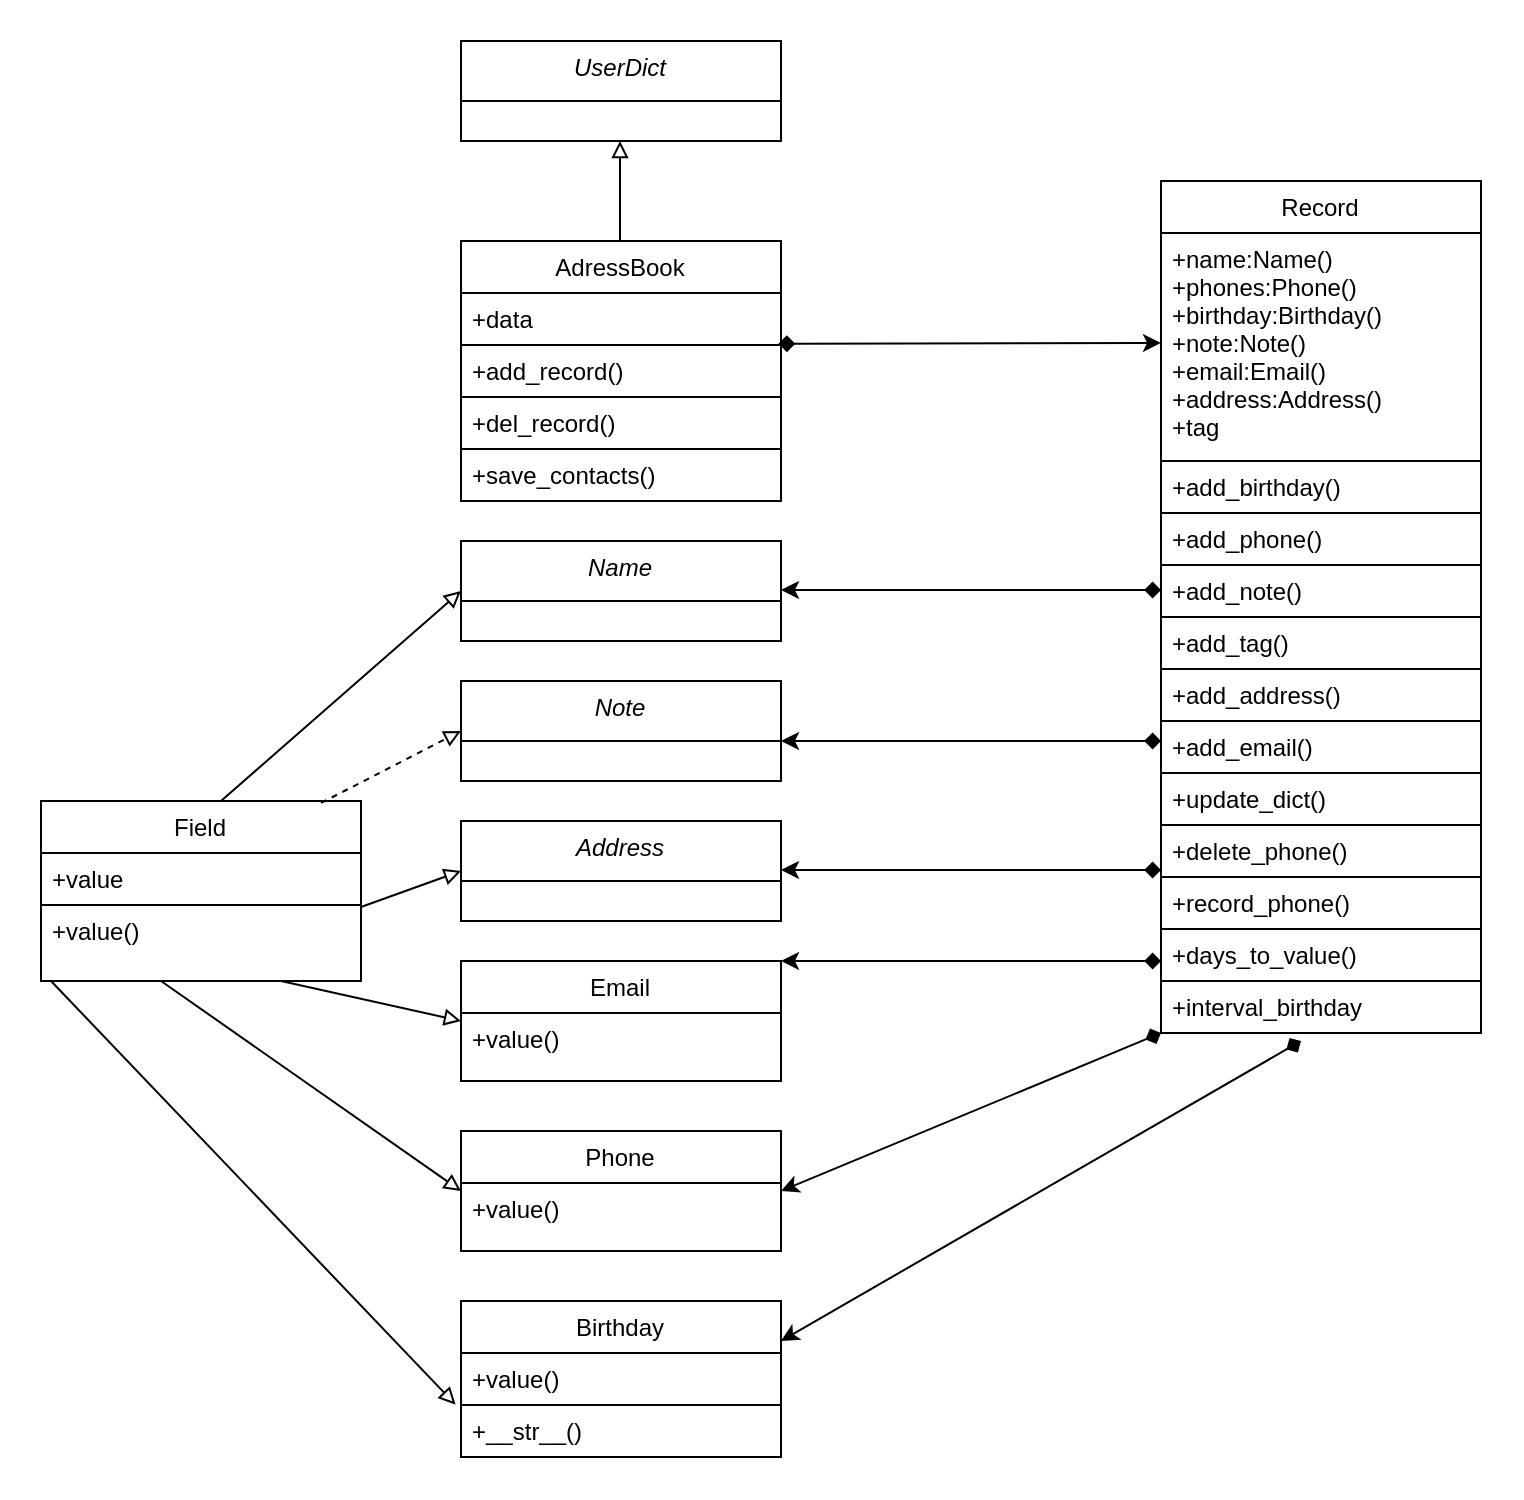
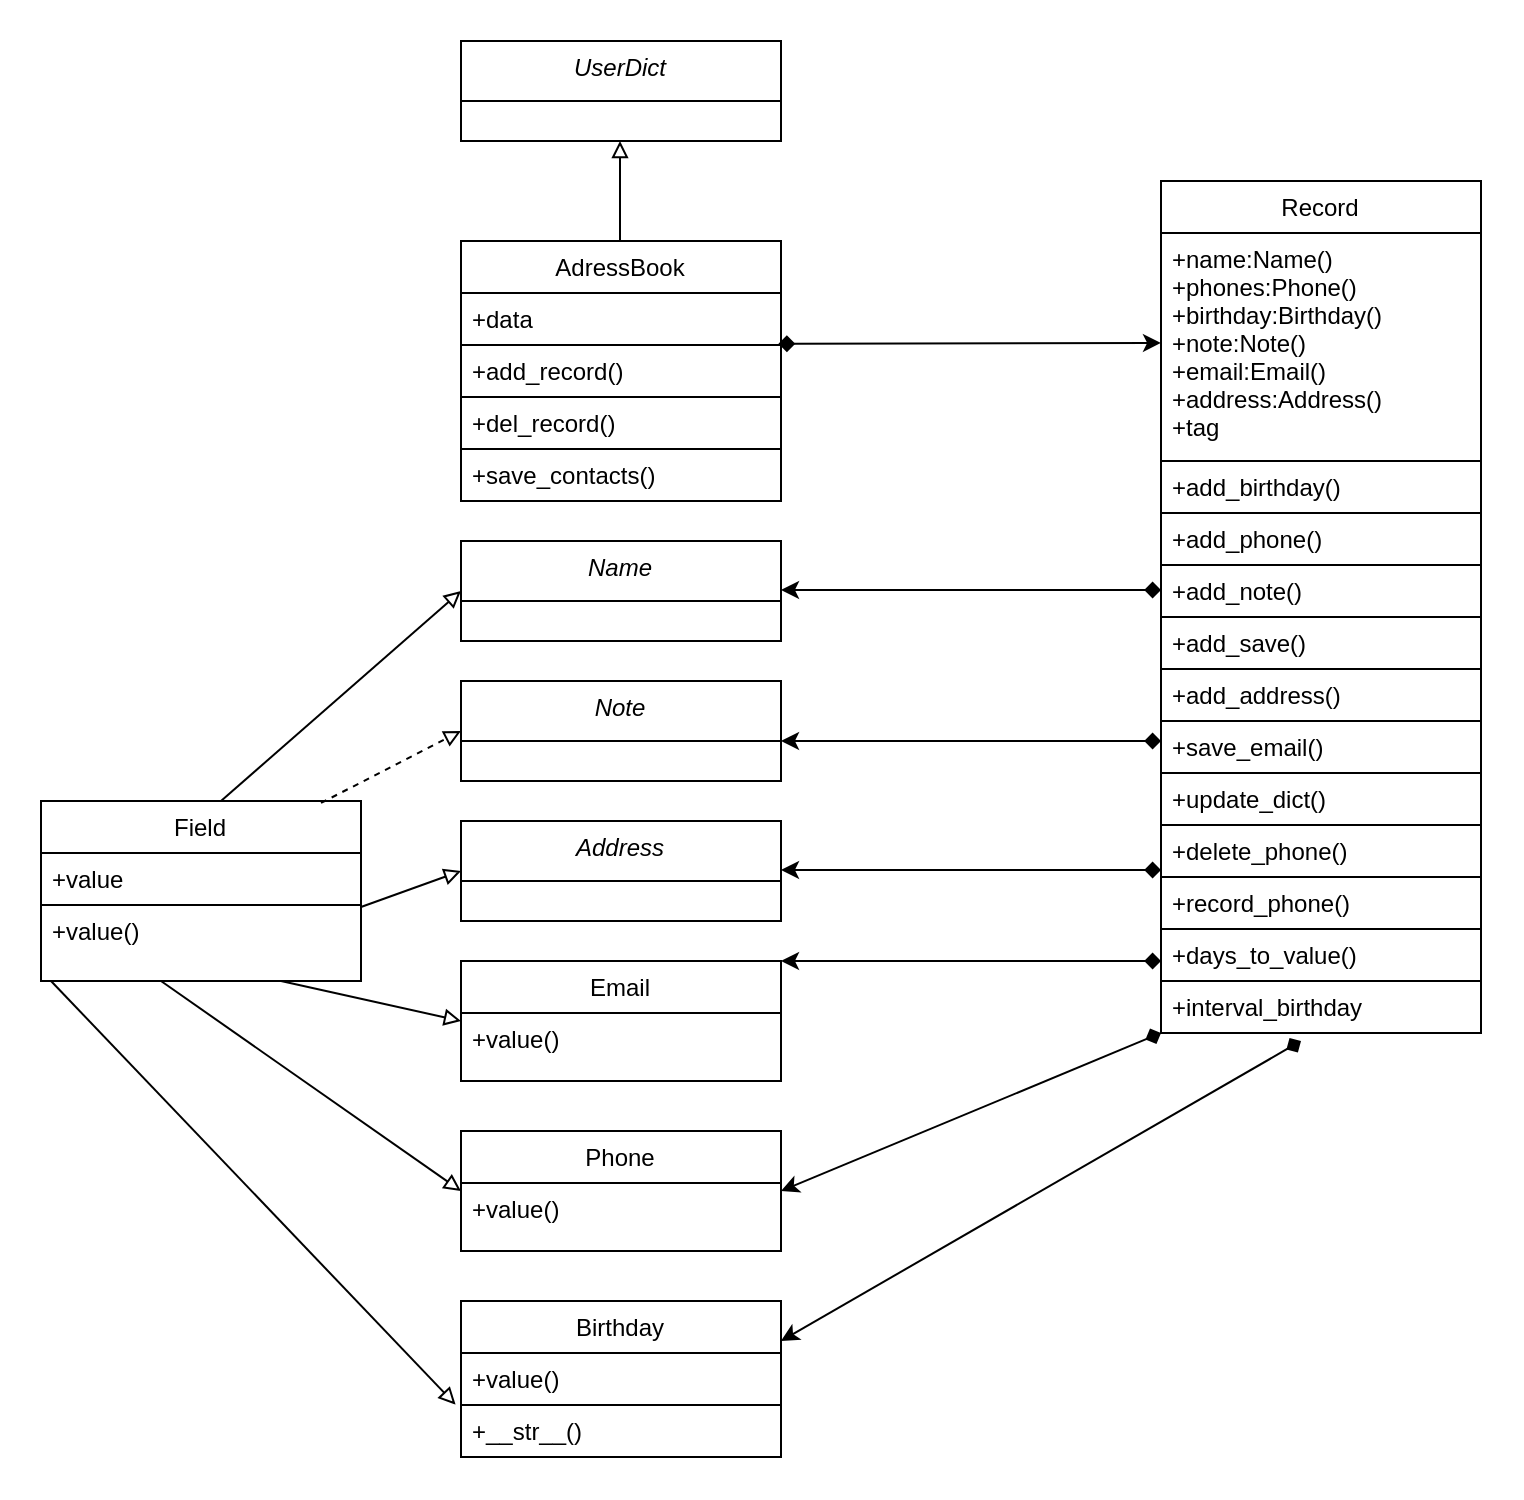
  <mxCell id="0" />
  <mxCell id="1" parent="0" />
  <mxCell id="2" value="" style="edgeStyle=none;rounded=0;orthogonalLoop=1;jettySize=auto;html=1;endArrow=block;endFill=0;" edge="1" parent="1"><mxGeometry relative="1" as="geometry"><mxPoint x="309.5" y="120" as="sourcePoint" /><mxPoint x="309.5" y="70" as="targetPoint" /><Array as="points" /></mxGeometry></mxCell>
  <mxCell id="3" value="UserDict" style="swimlane;fontStyle=2;align=center;verticalAlign=top;childLayout=stackLayout;horizontal=1;startSize=30;horizontalStack=0;resizeParent=1;resizeLast=0;collapsible=1;marginBottom=0;rounded=0;shadow=0;strokeWidth=1;strokeColor=default;" parent="1" vertex="1"><mxGeometry x="230" y="20" width="160" height="50" as="geometry"><mxRectangle x="220" y="120" width="160" height="26" as="alternateBounds" /></mxGeometry></mxCell>
  <mxCell id="4" value="AdressBook" style="swimlane;fontStyle=0;align=center;verticalAlign=top;childLayout=stackLayout;horizontal=1;startSize=26;horizontalStack=0;resizeParent=1;resizeLast=0;collapsible=1;marginBottom=0;rounded=0;shadow=0;strokeWidth=1;strokeColor=default;" parent="1" vertex="1"><mxGeometry x="230" y="120" width="160" height="130" as="geometry"><mxRectangle x="130" y="380" width="160" height="26" as="alternateBounds" /></mxGeometry></mxCell>
  <mxCell id="5" value="+data" style="text;align=left;verticalAlign=top;spacingLeft=4;spacingRight=4;overflow=hidden;rotatable=0;points=[[0,0.5],[1,0.5]];portConstraint=eastwest;" parent="4" vertex="1"><mxGeometry y="26" width="160" height="26" as="geometry" /></mxCell>
  <mxCell id="6" value="+add_record()" style="text;align=left;verticalAlign=top;spacingLeft=4;spacingRight=4;overflow=hidden;rotatable=0;points=[[0,0.5],[1,0.5]];portConstraint=eastwest;rounded=0;shadow=0;html=0;strokeColor=default;" vertex="1" parent="4"><mxGeometry y="52" width="160" height="26" as="geometry" /></mxCell>
  <mxCell id="7" value="+del_record()" style="text;align=left;verticalAlign=top;spacingLeft=4;spacingRight=4;overflow=hidden;rotatable=0;points=[[0,0.5],[1,0.5]];portConstraint=eastwest;rounded=0;shadow=0;html=0;strokeColor=default;" vertex="1" parent="4"><mxGeometry y="78" width="160" height="26" as="geometry" /></mxCell>
  <mxCell id="8" value="+save_contacts()" style="text;align=left;verticalAlign=top;spacingLeft=4;spacingRight=4;overflow=hidden;rotatable=0;points=[[0,0.5],[1,0.5]];portConstraint=eastwest;rounded=0;shadow=0;html=0;strokeColor=none;" parent="4" vertex="1"><mxGeometry y="104" width="160" height="26" as="geometry" /></mxCell>
  <mxCell id="9" value="Record" style="swimlane;fontStyle=0;align=center;verticalAlign=top;childLayout=stackLayout;horizontal=1;startSize=26;horizontalStack=0;resizeParent=1;resizeLast=0;collapsible=1;marginBottom=0;rounded=0;shadow=0;strokeWidth=1;strokeColor=default;" vertex="1" parent="1"><mxGeometry x="580" y="90" width="160" height="426" as="geometry"><mxRectangle x="130" y="380" width="160" height="26" as="alternateBounds" /></mxGeometry></mxCell>
  <mxCell id="10" value="+name:Name()&#10;+phones:Phone()&#10;+birthday:Birthday()&#10;+note:Note()&#10;+email:Email()&#10;+address:Address()&#10;+tag&#10;" style="text;align=left;verticalAlign=top;spacingLeft=4;spacingRight=4;overflow=hidden;rotatable=0;points=[[0,0.5],[1,0.5]];portConstraint=eastwest;" vertex="1" parent="9"><mxGeometry y="26" width="160" height="114" as="geometry" /></mxCell>
  <mxCell id="11" value="+add_birthday()" style="text;align=left;verticalAlign=top;spacingLeft=4;spacingRight=4;overflow=hidden;rotatable=0;points=[[0,0.5],[1,0.5]];portConstraint=eastwest;rounded=0;shadow=0;html=0;strokeColor=default;" vertex="1" parent="9"><mxGeometry y="140" width="160" height="26" as="geometry" /></mxCell>
  <mxCell id="12" value="+add_phone()" style="text;align=left;verticalAlign=top;spacingLeft=4;spacingRight=4;overflow=hidden;rotatable=0;points=[[0,0.5],[1,0.5]];portConstraint=eastwest;rounded=0;shadow=0;html=0;strokeColor=default;" vertex="1" parent="9"><mxGeometry y="166" width="160" height="26" as="geometry" /></mxCell>
  <mxCell id="13" value="+add_note()" style="text;align=left;verticalAlign=top;spacingLeft=4;spacingRight=4;overflow=hidden;rotatable=0;points=[[0,0.5],[1,0.5]];portConstraint=eastwest;rounded=0;shadow=0;html=0;strokeColor=default;" vertex="1" parent="9"><mxGeometry y="192" width="160" height="26" as="geometry" /></mxCell>
- <mxCell id="14" value="+add_tag()" style="text;align=left;verticalAlign=top;spacingLeft=4;spacingRight=4;overflow=hidden;rotatable=0;points=[[0,0.5],[1,0.5]];portConstraint=eastwest;rounded=0;shadow=0;html=0;strokeColor=default;" vertex="1" parent="9"><mxGeometry y="218" width="160" height="26" as="geometry" /></mxCell>
+ <mxCell id="14" value="+add_save()" style="text;align=left;verticalAlign=top;spacingLeft=4;spacingRight=4;overflow=hidden;rotatable=0;points=[[0,0.5],[1,0.5]];portConstraint=eastwest;rounded=0;shadow=0;html=0;strokeColor=default;" vertex="1" parent="9"><mxGeometry y="218" width="160" height="26" as="geometry" /></mxCell>
  <mxCell id="15" value="+add_address()" style="text;align=left;verticalAlign=top;spacingLeft=4;spacingRight=4;overflow=hidden;rotatable=0;points=[[0,0.5],[1,0.5]];portConstraint=eastwest;rounded=0;shadow=0;html=0;strokeColor=default;" vertex="1" parent="9"><mxGeometry y="244" width="160" height="26" as="geometry" /></mxCell>
- <mxCell id="16" value="+add_email()" style="text;align=left;verticalAlign=top;spacingLeft=4;spacingRight=4;overflow=hidden;rotatable=0;points=[[0,0.5],[1,0.5]];portConstraint=eastwest;rounded=0;shadow=0;html=0;strokeColor=default;" vertex="1" parent="9"><mxGeometry y="270" width="160" height="26" as="geometry" /></mxCell>
+ <mxCell id="16" value="+save_email()" style="text;align=left;verticalAlign=top;spacingLeft=4;spacingRight=4;overflow=hidden;rotatable=0;points=[[0,0.5],[1,0.5]];portConstraint=eastwest;rounded=0;shadow=0;html=0;strokeColor=default;" vertex="1" parent="9"><mxGeometry y="270" width="160" height="26" as="geometry" /></mxCell>
  <mxCell id="17" value="+update_dict()" style="text;align=left;verticalAlign=top;spacingLeft=4;spacingRight=4;overflow=hidden;rotatable=0;points=[[0,0.5],[1,0.5]];portConstraint=eastwest;rounded=0;shadow=0;html=0;strokeColor=default;" vertex="1" parent="9"><mxGeometry y="296" width="160" height="26" as="geometry" /></mxCell>
  <mxCell id="18" value="+delete_phone()" style="text;align=left;verticalAlign=top;spacingLeft=4;spacingRight=4;overflow=hidden;rotatable=0;points=[[0,0.5],[1,0.5]];portConstraint=eastwest;rounded=0;shadow=0;html=0;strokeColor=default;" vertex="1" parent="9"><mxGeometry y="322" width="160" height="26" as="geometry" /></mxCell>
  <mxCell id="19" value="+record_phone()" style="text;align=left;verticalAlign=top;spacingLeft=4;spacingRight=4;overflow=hidden;rotatable=0;points=[[0,0.5],[1,0.5]];portConstraint=eastwest;rounded=0;shadow=0;html=0;strokeColor=default;" vertex="1" parent="9"><mxGeometry y="348" width="160" height="26" as="geometry" /></mxCell>
  <mxCell id="20" value="+days_to_value()" style="text;align=left;verticalAlign=top;spacingLeft=4;spacingRight=4;overflow=hidden;rotatable=0;points=[[0,0.5],[1,0.5]];portConstraint=eastwest;rounded=0;shadow=0;html=0;strokeColor=none;" vertex="1" parent="9"><mxGeometry y="374" width="160" height="26" as="geometry" /></mxCell>
  <mxCell id="21" value="+interval_birthday" style="text;align=left;verticalAlign=top;spacingLeft=4;spacingRight=4;overflow=hidden;rotatable=0;points=[[0,0.5],[1,0.5]];portConstraint=eastwest;rounded=0;shadow=0;html=0;strokeColor=default;" vertex="1" parent="9"><mxGeometry y="400" width="160" height="26" as="geometry" /></mxCell>
  <mxCell id="22" value="Field" style="swimlane;fontStyle=0;align=center;verticalAlign=top;childLayout=stackLayout;horizontal=1;startSize=26;horizontalStack=0;resizeParent=1;resizeLast=0;collapsible=1;marginBottom=0;rounded=0;shadow=0;strokeWidth=1;strokeColor=default;" vertex="1" parent="1"><mxGeometry x="20" y="400" width="160" height="90" as="geometry"><mxRectangle x="130" y="380" width="160" height="26" as="alternateBounds" /></mxGeometry></mxCell>
  <mxCell id="23" value="+value" style="text;align=left;verticalAlign=top;spacingLeft=4;spacingRight=4;overflow=hidden;rotatable=0;points=[[0,0.5],[1,0.5]];portConstraint=eastwest;strokeColor=default;" vertex="1" parent="22"><mxGeometry y="26" width="160" height="26" as="geometry" /></mxCell>
  <mxCell id="24" value="+value()" style="text;align=left;verticalAlign=top;spacingLeft=4;spacingRight=4;overflow=hidden;rotatable=0;points=[[0,0.5],[1,0.5]];portConstraint=eastwest;rounded=0;shadow=0;html=0;strokeColor=none;" vertex="1" parent="22"><mxGeometry y="52" width="160" height="28" as="geometry" /></mxCell>
  <mxCell id="25" value="Name" style="swimlane;fontStyle=2;align=center;verticalAlign=top;childLayout=stackLayout;horizontal=1;startSize=30;horizontalStack=0;resizeParent=1;resizeLast=0;collapsible=1;marginBottom=0;rounded=0;shadow=0;strokeWidth=1;strokeColor=default;" vertex="1" parent="1"><mxGeometry x="230" y="270" width="160" height="50" as="geometry"><mxRectangle x="220" y="120" width="160" height="26" as="alternateBounds" /></mxGeometry></mxCell>
  <mxCell id="26" value="Note" style="swimlane;fontStyle=2;align=center;verticalAlign=top;childLayout=stackLayout;horizontal=1;startSize=30;horizontalStack=0;resizeParent=1;resizeLast=0;collapsible=1;marginBottom=0;rounded=0;shadow=0;strokeWidth=1;strokeColor=default;" vertex="1" parent="1"><mxGeometry x="230" y="340" width="160" height="50" as="geometry"><mxRectangle x="220" y="120" width="160" height="26" as="alternateBounds" /></mxGeometry></mxCell>
  <mxCell id="27" value="Address" style="swimlane;fontStyle=2;align=center;verticalAlign=top;childLayout=stackLayout;horizontal=1;startSize=30;horizontalStack=0;resizeParent=1;resizeLast=0;collapsible=1;marginBottom=0;rounded=0;shadow=0;strokeWidth=1;strokeColor=default;" vertex="1" parent="1"><mxGeometry x="230" y="410" width="160" height="50" as="geometry"><mxRectangle x="220" y="120" width="160" height="26" as="alternateBounds" /></mxGeometry></mxCell>
  <mxCell id="28" value="Email" style="swimlane;fontStyle=0;align=center;verticalAlign=top;childLayout=stackLayout;horizontal=1;startSize=26;horizontalStack=0;resizeParent=1;resizeLast=0;collapsible=1;marginBottom=0;rounded=0;shadow=0;strokeWidth=1;strokeColor=default;" vertex="1" parent="1"><mxGeometry x="230" y="480" width="160" height="60" as="geometry"><mxRectangle x="130" y="380" width="160" height="26" as="alternateBounds" /></mxGeometry></mxCell>
  <mxCell id="29" value="+value()" style="text;align=left;verticalAlign=top;spacingLeft=4;spacingRight=4;overflow=hidden;rotatable=0;points=[[0,0.5],[1,0.5]];portConstraint=eastwest;" vertex="1" parent="28"><mxGeometry y="26" width="160" height="26" as="geometry" /></mxCell>
  <mxCell id="30" value="Phone" style="swimlane;fontStyle=0;align=center;verticalAlign=top;childLayout=stackLayout;horizontal=1;startSize=26;horizontalStack=0;resizeParent=1;resizeLast=0;collapsible=1;marginBottom=0;rounded=0;shadow=0;strokeWidth=1;strokeColor=default;" vertex="1" parent="1"><mxGeometry x="230" y="565" width="160" height="60" as="geometry"><mxRectangle x="130" y="380" width="160" height="26" as="alternateBounds" /></mxGeometry></mxCell>
  <mxCell id="31" value="+value()" style="text;align=left;verticalAlign=top;spacingLeft=4;spacingRight=4;overflow=hidden;rotatable=0;points=[[0,0.5],[1,0.5]];portConstraint=eastwest;" vertex="1" parent="30"><mxGeometry y="26" width="160" height="26" as="geometry" /></mxCell>
  <mxCell id="32" value="Birthday" style="swimlane;fontStyle=0;align=center;verticalAlign=top;childLayout=stackLayout;horizontal=1;startSize=26;horizontalStack=0;resizeParent=1;resizeLast=0;collapsible=1;marginBottom=0;rounded=0;shadow=0;strokeWidth=1;strokeColor=default;" vertex="1" parent="1"><mxGeometry x="230" y="650" width="160" height="78" as="geometry"><mxRectangle x="130" y="380" width="160" height="26" as="alternateBounds" /></mxGeometry></mxCell>
  <mxCell id="33" value="+value()" style="text;align=left;verticalAlign=top;spacingLeft=4;spacingRight=4;overflow=hidden;rotatable=0;points=[[0,0.5],[1,0.5]];portConstraint=eastwest;strokeColor=default;" vertex="1" parent="32"><mxGeometry y="26" width="160" height="26" as="geometry" /></mxCell>
  <mxCell id="34" value="+__str__()" style="text;align=left;verticalAlign=top;spacingLeft=4;spacingRight=4;overflow=hidden;rotatable=0;points=[[0,0.5],[1,0.5]];portConstraint=eastwest;" vertex="1" parent="32"><mxGeometry y="52" width="160" height="26" as="geometry" /></mxCell>
  <mxCell id="35" value="" style="edgeStyle=none;orthogonalLoop=1;jettySize=auto;html=1;rounded=0;endArrow=classic;endFill=1;startArrow=diamond;startFill=1;exitX=0.992;exitY=0.977;exitDx=0;exitDy=0;exitPerimeter=0;entryX=0;entryY=0.482;entryDx=0;entryDy=0;entryPerimeter=0;" edge="1" parent="1" source="5" target="10"><mxGeometry width="80" relative="1" as="geometry"><mxPoint x="420" y="170" as="sourcePoint" /><mxPoint x="570" y="171" as="targetPoint" /><Array as="points" /></mxGeometry></mxCell>
  <mxCell id="36" value="" style="edgeStyle=none;orthogonalLoop=1;jettySize=auto;html=1;rounded=0;endArrow=classic;endFill=1;startArrow=diamond;startFill=1;" edge="1" parent="1"><mxGeometry width="80" relative="1" as="geometry"><mxPoint x="580" y="294.5" as="sourcePoint" /><mxPoint x="390" y="294.5" as="targetPoint" /><Array as="points" /></mxGeometry></mxCell>
  <mxCell id="37" value="" style="edgeStyle=none;orthogonalLoop=1;jettySize=auto;html=1;rounded=0;endArrow=classic;endFill=1;startArrow=diamond;startFill=1;" edge="1" parent="1"><mxGeometry width="80" relative="1" as="geometry"><mxPoint x="580" y="370" as="sourcePoint" /><mxPoint x="390" y="370" as="targetPoint" /><Array as="points" /></mxGeometry></mxCell>
  <mxCell id="38" value="" style="edgeStyle=none;orthogonalLoop=1;jettySize=auto;html=1;rounded=0;endArrow=classic;endFill=1;startArrow=diamond;startFill=1;" edge="1" parent="1"><mxGeometry width="80" relative="1" as="geometry"><mxPoint x="580" y="434.5" as="sourcePoint" /><mxPoint x="390" y="434.5" as="targetPoint" /><Array as="points" /></mxGeometry></mxCell>
  <mxCell id="39" value="" style="edgeStyle=none;orthogonalLoop=1;jettySize=auto;html=1;rounded=0;endArrow=classic;endFill=1;startArrow=diamond;startFill=1;" edge="1" parent="1"><mxGeometry width="80" relative="1" as="geometry"><mxPoint x="580" y="480" as="sourcePoint" /><mxPoint x="390" y="480" as="targetPoint" /><Array as="points" /></mxGeometry></mxCell>
  <mxCell id="40" value="" style="edgeStyle=none;orthogonalLoop=1;jettySize=auto;html=1;rounded=0;endArrow=classic;endFill=1;startArrow=diamond;startFill=1;entryX=1;entryY=0.5;entryDx=0;entryDy=0;" edge="1" parent="1" target="30"><mxGeometry width="80" relative="1" as="geometry"><mxPoint x="580" y="516" as="sourcePoint" /><mxPoint x="390" y="516" as="targetPoint" /><Array as="points" /></mxGeometry></mxCell>
  <mxCell id="41" value="" style="edgeStyle=none;orthogonalLoop=1;jettySize=auto;html=1;rounded=0;endArrow=classic;endFill=1;startArrow=diamond;startFill=1;" edge="1" parent="1"><mxGeometry width="80" relative="1" as="geometry"><mxPoint x="650" y="520" as="sourcePoint" /><mxPoint x="390" y="670" as="targetPoint" /><Array as="points" /></mxGeometry></mxCell>
  <mxCell id="42" value="" style="edgeStyle=none;rounded=0;orthogonalLoop=1;jettySize=auto;html=1;endArrow=block;endFill=0;entryX=0;entryY=0.5;entryDx=0;entryDy=0;" edge="1" parent="1" target="25"><mxGeometry relative="1" as="geometry"><mxPoint x="110" y="400" as="sourcePoint" /><mxPoint x="110" y="350" as="targetPoint" /><Array as="points" /></mxGeometry></mxCell>
  <mxCell id="43" value="" style="edgeStyle=none;rounded=0;orthogonalLoop=1;jettySize=auto;html=1;endArrow=block;endFill=0;entryX=0;entryY=0.5;entryDx=0;entryDy=0;exitX=0.875;exitY=0.011;exitDx=0;exitDy=0;exitPerimeter=0;dashed=1;" edge="1" parent="1" source="22" target="26"><mxGeometry relative="1" as="geometry"><mxPoint x="180" y="390" as="sourcePoint" /><mxPoint x="180" y="340" as="targetPoint" /><Array as="points" /></mxGeometry></mxCell>
  <mxCell id="44" value="" style="edgeStyle=none;rounded=0;orthogonalLoop=1;jettySize=auto;html=1;endArrow=block;endFill=0;entryX=0;entryY=0.5;entryDx=0;entryDy=0;" edge="1" parent="1" target="27"><mxGeometry relative="1" as="geometry"><mxPoint x="180" y="453" as="sourcePoint" /><mxPoint x="200" y="420" as="targetPoint" /><Array as="points" /></mxGeometry></mxCell>
  <mxCell id="45" value="" style="edgeStyle=none;rounded=0;orthogonalLoop=1;jettySize=auto;html=1;endArrow=block;endFill=0;exitX=0.75;exitY=1;exitDx=0;exitDy=0;entryX=0;entryY=0.154;entryDx=0;entryDy=0;entryPerimeter=0;" edge="1" parent="1" source="22" target="29"><mxGeometry relative="1" as="geometry"><mxPoint x="90" y="570" as="sourcePoint" /><mxPoint x="160" y="540" as="targetPoint" /><Array as="points" /></mxGeometry></mxCell>
  <mxCell id="46" value="" style="edgeStyle=none;rounded=0;orthogonalLoop=1;jettySize=auto;html=1;endArrow=block;endFill=0;exitX=0.75;exitY=1;exitDx=0;exitDy=0;entryX=0;entryY=0.5;entryDx=0;entryDy=0;" edge="1" parent="1" target="30"><mxGeometry relative="1" as="geometry"><mxPoint x="80" y="490" as="sourcePoint" /><mxPoint x="170" y="510.004" as="targetPoint" /><Array as="points" /></mxGeometry></mxCell>
  <mxCell id="47" value="" style="edgeStyle=none;rounded=0;orthogonalLoop=1;jettySize=auto;html=1;endArrow=block;endFill=0;exitX=0.75;exitY=1;exitDx=0;exitDy=0;entryX=-0.017;entryY=0.992;entryDx=0;entryDy=0;entryPerimeter=0;" edge="1" parent="1" target="33"><mxGeometry relative="1" as="geometry"><mxPoint x="25" y="490" as="sourcePoint" /><mxPoint x="175" y="595" as="targetPoint" /><Array as="points" /></mxGeometry></mxCell>
